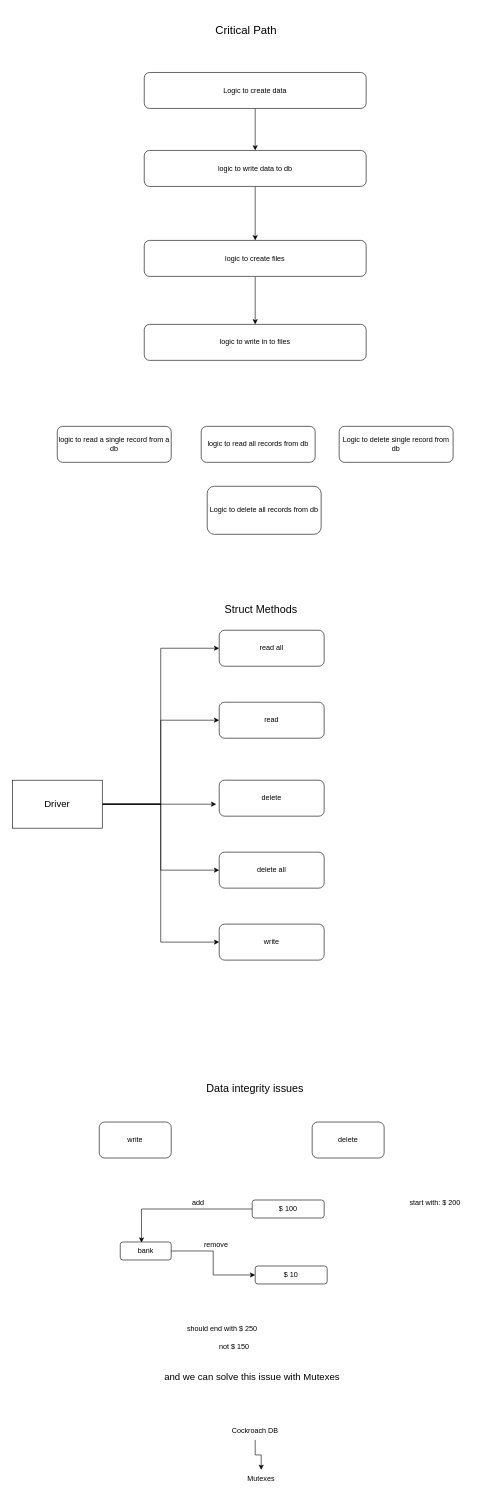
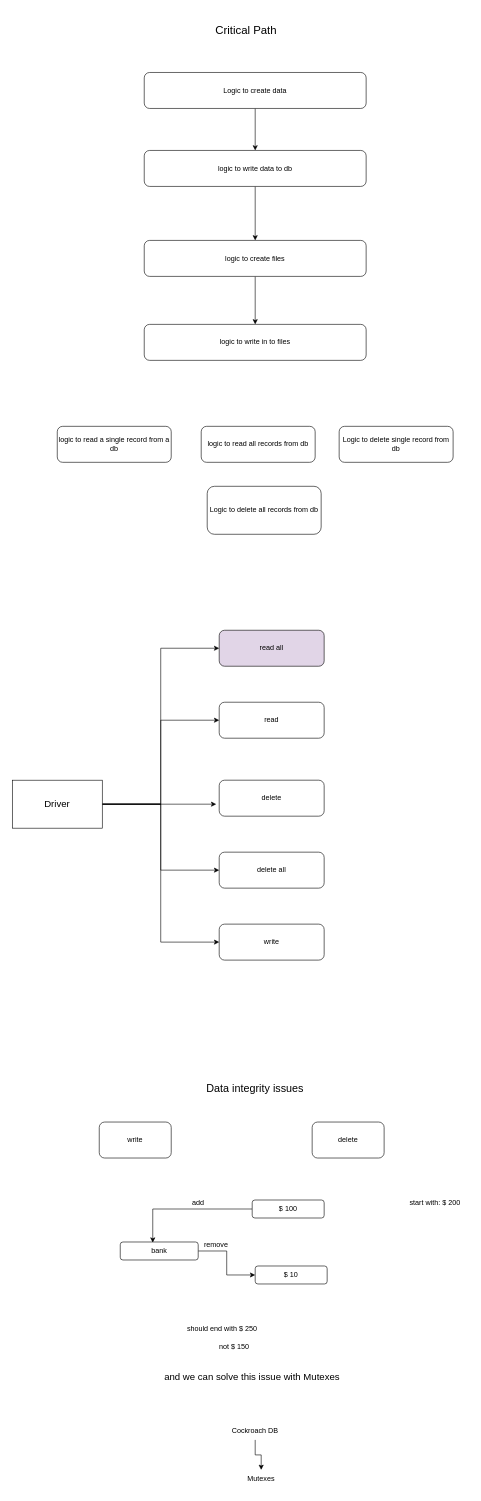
  <mxCell id="0" />
  <mxCell id="1" parent="0" />
  <mxCell id="2" value="Critical Path" style="text;html=1;strokeColor=none;fillColor=none;align=center;verticalAlign=middle;whiteSpace=wrap;rounded=0;fontSize=19;" vertex="1" parent="1"><mxGeometry x="320" y="20" width="180" height="60" as="geometry" /></mxCell>
  <mxCell id="3" style="edgeStyle=orthogonalEdgeStyle;rounded=0;orthogonalLoop=1;jettySize=auto;html=1;" edge="1" parent="1" source="4" target="6"><mxGeometry relative="1" as="geometry" /></mxCell>
  <mxCell id="4" value="Logic to create data" style="rounded=1;whiteSpace=wrap;html=1;" vertex="1" parent="1"><mxGeometry x="240" y="120" width="370" height="60" as="geometry" /></mxCell>
  <mxCell id="5" style="edgeStyle=orthogonalEdgeStyle;rounded=0;orthogonalLoop=1;jettySize=auto;html=1;entryX=0.5;entryY=0;entryDx=0;entryDy=0;" edge="1" parent="1" source="6" target="8"><mxGeometry relative="1" as="geometry" /></mxCell>
  <mxCell id="6" value="logic to write data to db" style="rounded=1;whiteSpace=wrap;html=1;" vertex="1" parent="1"><mxGeometry x="240" y="250" width="370" height="60" as="geometry" /></mxCell>
  <mxCell id="7" style="edgeStyle=orthogonalEdgeStyle;rounded=0;orthogonalLoop=1;jettySize=auto;html=1;" edge="1" parent="1" source="8" target="9"><mxGeometry relative="1" as="geometry" /></mxCell>
  <mxCell id="8" value="logic to create files" style="rounded=1;whiteSpace=wrap;html=1;" vertex="1" parent="1"><mxGeometry x="240" y="400" width="370" height="60" as="geometry" /></mxCell>
  <mxCell id="9" value="logic to write in to files" style="rounded=1;whiteSpace=wrap;html=1;" vertex="1" parent="1"><mxGeometry x="240" y="540" width="370" height="60" as="geometry" /></mxCell>
  <mxCell id="10" value="logic to read a single record from a db" style="rounded=1;whiteSpace=wrap;html=1;" vertex="1" parent="1"><mxGeometry x="95" y="710" width="190" height="60" as="geometry" /></mxCell>
  <mxCell id="11" value="logic to read all records from db" style="rounded=1;whiteSpace=wrap;html=1;" vertex="1" parent="1"><mxGeometry x="335" y="710" width="190" height="60" as="geometry" /></mxCell>
  <mxCell id="12" value="Logic to delete single record from db" style="rounded=1;whiteSpace=wrap;html=1;" vertex="1" parent="1"><mxGeometry x="565" y="710" width="190" height="60" as="geometry" /></mxCell>
  <mxCell id="13" value="Logic to delete all records from db" style="rounded=1;whiteSpace=wrap;html=1;" vertex="1" parent="1"><mxGeometry x="345" y="810" width="190" height="80" as="geometry" /></mxCell>
- <mxCell id="14" value="Struct Methods" style="text;html=1;strokeColor=none;fillColor=none;align=center;verticalAlign=middle;whiteSpace=wrap;rounded=0;fontSize=18;" vertex="1" parent="1"><mxGeometry x="340" y="1000" width="190" height="30" as="geometry" /></mxCell>
- <mxCell id="15" value="read all" style="rounded=1;whiteSpace=wrap;html=1;" vertex="1" parent="1"><mxGeometry x="365" y="1050" width="175" height="60" as="geometry" /></mxCell>
+ <mxCell id="15" value="read all" style="rounded=1;whiteSpace=wrap;html=1;fillColor=#e1d5e7;" vertex="1" parent="1"><mxGeometry x="365" y="1050" width="175" height="60" as="geometry" /></mxCell>
  <mxCell id="16" value="read" style="rounded=1;whiteSpace=wrap;html=1;" vertex="1" parent="1"><mxGeometry x="365" y="1170" width="175" height="60" as="geometry" /></mxCell>
  <mxCell id="17" value="delete" style="rounded=1;whiteSpace=wrap;html=1;" vertex="1" parent="1"><mxGeometry x="365" y="1300" width="175" height="60" as="geometry" /></mxCell>
  <mxCell id="18" value="delete all" style="rounded=1;whiteSpace=wrap;html=1;" vertex="1" parent="1"><mxGeometry x="365" y="1420" width="175" height="60" as="geometry" /></mxCell>
  <mxCell id="19" value="write" style="rounded=1;whiteSpace=wrap;html=1;" vertex="1" parent="1"><mxGeometry x="365" y="1540" width="175" height="60" as="geometry" /></mxCell>
  <mxCell id="20" style="edgeStyle=orthogonalEdgeStyle;rounded=0;orthogonalLoop=1;jettySize=auto;html=1;entryX=0;entryY=0.5;entryDx=0;entryDy=0;" edge="1" parent="1" source="25" target="15"><mxGeometry relative="1" as="geometry" /></mxCell>
  <mxCell id="21" style="edgeStyle=orthogonalEdgeStyle;rounded=0;orthogonalLoop=1;jettySize=auto;html=1;" edge="1" parent="1" source="25"><mxGeometry relative="1" as="geometry"><mxPoint x="360" y="1340" as="targetPoint" /></mxGeometry></mxCell>
  <mxCell id="22" style="edgeStyle=orthogonalEdgeStyle;rounded=0;orthogonalLoop=1;jettySize=auto;html=1;entryX=0;entryY=0.5;entryDx=0;entryDy=0;" edge="1" parent="1" source="25" target="16"><mxGeometry relative="1" as="geometry" /></mxCell>
  <mxCell id="23" style="edgeStyle=orthogonalEdgeStyle;rounded=0;orthogonalLoop=1;jettySize=auto;html=1;entryX=0;entryY=0.5;entryDx=0;entryDy=0;" edge="1" parent="1" source="25" target="18"><mxGeometry relative="1" as="geometry" /></mxCell>
  <mxCell id="24" style="edgeStyle=orthogonalEdgeStyle;rounded=0;orthogonalLoop=1;jettySize=auto;html=1;entryX=0;entryY=0.5;entryDx=0;entryDy=0;" edge="1" parent="1" source="25" target="19"><mxGeometry relative="1" as="geometry" /></mxCell>
  <mxCell id="25" value="&lt;font style=&quot;font-size: 16px;&quot;&gt;Driver&lt;/font&gt;" style="whiteSpace=wrap;html=1;rounded=0;" vertex="1" parent="1"><mxGeometry x="20" y="1300" width="150" height="80" as="geometry" /></mxCell>
  <mxCell id="26" value="Data integrity issues" style="text;html=1;strokeColor=none;fillColor=none;align=center;verticalAlign=middle;whiteSpace=wrap;rounded=0;fontSize=18;" vertex="1" parent="1"><mxGeometry x="330" y="1800" width="190" height="30" as="geometry" /></mxCell>
  <mxCell id="27" value="write" style="rounded=1;whiteSpace=wrap;html=1;" vertex="1" parent="1"><mxGeometry x="165" y="1870" width="120" height="60" as="geometry" /></mxCell>
  <mxCell id="28" value="delete" style="rounded=1;whiteSpace=wrap;html=1;" vertex="1" parent="1"><mxGeometry x="520" y="1870" width="120" height="60" as="geometry" /></mxCell>
  <mxCell id="29" style="edgeStyle=orthogonalEdgeStyle;rounded=0;orthogonalLoop=1;jettySize=auto;html=1;entryX=0;entryY=0.5;entryDx=0;entryDy=0;" edge="1" parent="1" source="30" target="33"><mxGeometry relative="1" as="geometry" /></mxCell>
- <mxCell id="30" value="bank" style="rounded=1;whiteSpace=wrap;html=1;" vertex="1" parent="1"><mxGeometry x="200" y="2070" width="85" height="30" as="geometry" /></mxCell>
+ <mxCell id="30" value="bank" style="rounded=1;whiteSpace=wrap;html=1;" vertex="1" parent="1"><mxGeometry x="200" y="2070" width="130" height="30" as="geometry" /></mxCell>
  <mxCell id="31" style="edgeStyle=orthogonalEdgeStyle;rounded=0;orthogonalLoop=1;jettySize=auto;html=1;entryX=0.417;entryY=0.033;entryDx=0;entryDy=0;entryPerimeter=0;" edge="1" parent="1" source="32" target="30"><mxGeometry relative="1" as="geometry" /></mxCell>
  <mxCell id="32" value="$ 100" style="rounded=1;whiteSpace=wrap;html=1;" vertex="1" parent="1"><mxGeometry x="420" y="2000" width="120" height="30" as="geometry" /></mxCell>
  <mxCell id="33" value="$ 10" style="rounded=1;whiteSpace=wrap;html=1;" vertex="1" parent="1"><mxGeometry x="425" y="2110" width="120" height="30" as="geometry" /></mxCell>
  <mxCell id="34" value="add" style="text;html=1;strokeColor=none;fillColor=none;align=center;verticalAlign=middle;whiteSpace=wrap;rounded=0;" vertex="1" parent="1"><mxGeometry x="300" y="1990" width="60" height="30" as="geometry" /></mxCell>
  <mxCell id="35" value="remove" style="text;html=1;strokeColor=none;fillColor=none;align=center;verticalAlign=middle;whiteSpace=wrap;rounded=0;" vertex="1" parent="1"><mxGeometry x="330" y="2060" width="60" height="30" as="geometry" /></mxCell>
  <mxCell id="36" value="start with: $ 200" style="text;html=1;strokeColor=none;fillColor=none;align=center;verticalAlign=middle;whiteSpace=wrap;rounded=0;" vertex="1" parent="1"><mxGeometry x="670" y="1990" width="110" height="30" as="geometry" /></mxCell>
  <mxCell id="37" value="should end with $ 250" style="text;html=1;strokeColor=none;fillColor=none;align=center;verticalAlign=middle;whiteSpace=wrap;rounded=0;" vertex="1" parent="1"><mxGeometry x="200" y="2200" width="340" height="30" as="geometry" /></mxCell>
  <mxCell id="38" value="not $ 150" style="text;html=1;strokeColor=none;fillColor=none;align=center;verticalAlign=middle;whiteSpace=wrap;rounded=0;" vertex="1" parent="1"><mxGeometry x="220" y="2230" width="340" height="30" as="geometry" /></mxCell>
  <mxCell id="39" value="and we can solve this issue with Mutexes" style="text;html=1;strokeColor=none;fillColor=none;align=center;verticalAlign=middle;whiteSpace=wrap;rounded=0;fontSize=16;" vertex="1" parent="1"><mxGeometry x="260" y="2280" width="320" height="30" as="geometry" /></mxCell>
  <mxCell id="40" style="edgeStyle=orthogonalEdgeStyle;rounded=0;orthogonalLoop=1;jettySize=auto;html=1;" edge="1" parent="1" source="41" target="42"><mxGeometry relative="1" as="geometry" /></mxCell>
  <mxCell id="41" value="Cockroach DB" style="text;html=1;strokeColor=none;fillColor=none;align=center;verticalAlign=middle;whiteSpace=wrap;rounded=0;" vertex="1" parent="1"><mxGeometry x="255" y="2370" width="340" height="30" as="geometry" /></mxCell>
  <mxCell id="42" value="Mutexes" style="text;html=1;strokeColor=none;fillColor=none;align=center;verticalAlign=middle;whiteSpace=wrap;rounded=0;" vertex="1" parent="1"><mxGeometry x="265" y="2450" width="340" height="30" as="geometry" /></mxCell>
